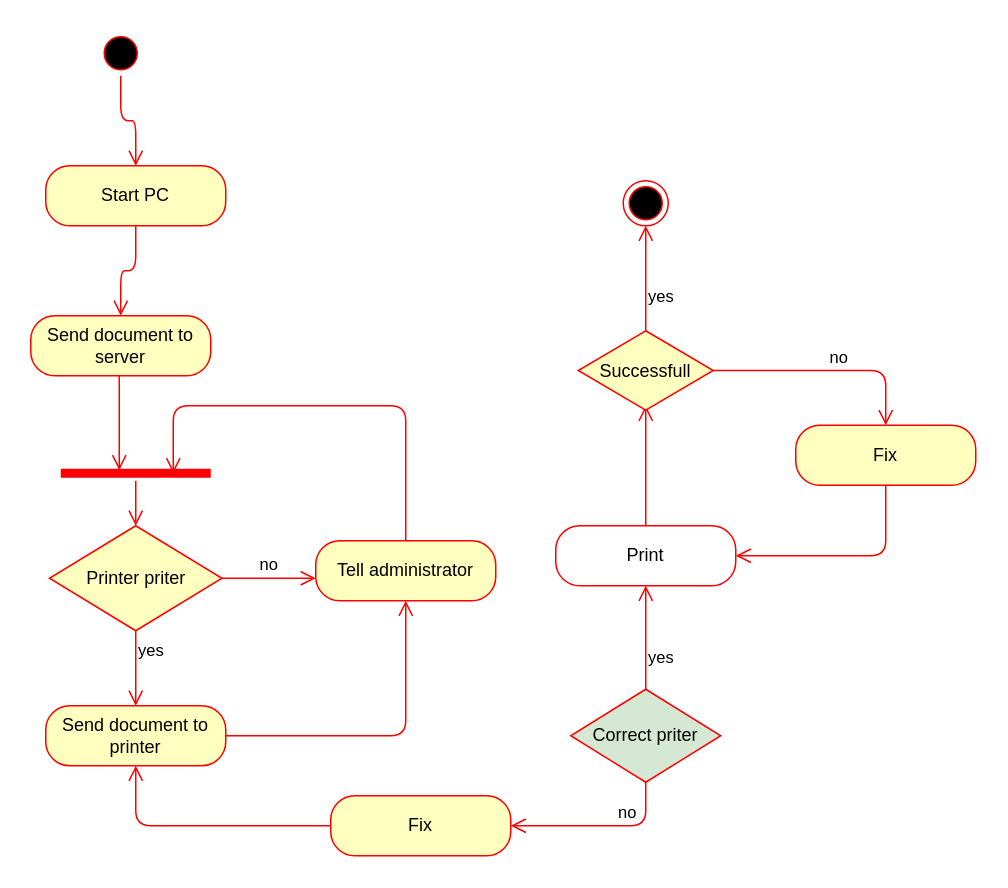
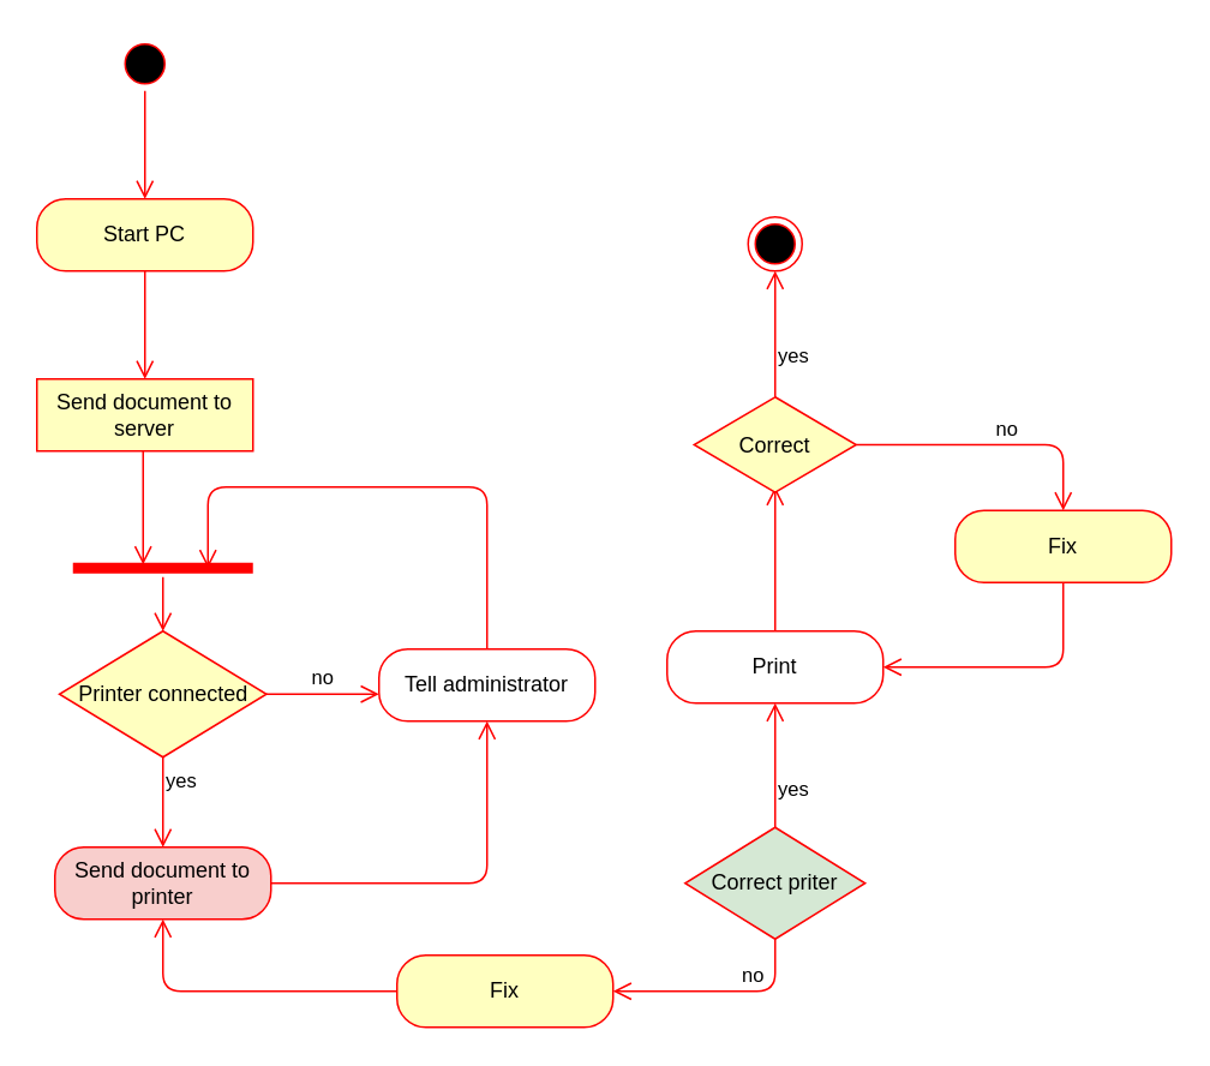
  <mxCell id="0" />
  <mxCell id="1" parent="0" />
  <mxCell id="2" value="" style="ellipse;html=1;shape=startState;fillColor=#000000;strokeColor=#ff0000;" parent="1" vertex="1"><mxGeometry x="65" y="20" width="30" height="30" as="geometry" /></mxCell>
  <mxCell id="3" value="" style="edgeStyle=orthogonalEdgeStyle;html=1;verticalAlign=bottom;endArrow=open;endSize=8;strokeColor=#ff0000;entryX=0.5;entryY=0;entryDx=0;entryDy=0;" parent="1" source="2" target="4" edge="1"><mxGeometry relative="1" as="geometry"><mxPoint x="85" y="110" as="targetPoint" /></mxGeometry></mxCell>
- <mxCell id="4" value="Start PC" style="rounded=1;whiteSpace=wrap;html=1;arcSize=40;fontColor=#000000;fillColor=#ffffc0;strokeColor=#ff0000;" parent="1" vertex="1"><mxGeometry x="30" y="110" width="120" height="40" as="geometry" /></mxCell>
+ <mxCell id="4" value="Start PC" style="rounded=1;whiteSpace=wrap;html=1;arcSize=40;fontColor=#000000;fillColor=#ffffc0;strokeColor=#ff0000;" parent="1" vertex="1"><mxGeometry x="20" y="110" width="120" height="40" as="geometry" /></mxCell>
  <mxCell id="5" value="" style="edgeStyle=orthogonalEdgeStyle;html=1;verticalAlign=bottom;endArrow=open;endSize=8;strokeColor=#ff0000;entryX=0.5;entryY=0;entryDx=0;entryDy=0;" parent="1" source="4" target="6" edge="1"><mxGeometry relative="1" as="geometry"><mxPoint x="85" y="210" as="targetPoint" /></mxGeometry></mxCell>
- <mxCell id="6" value="Send document to server" style="rounded=1;whiteSpace=wrap;html=1;arcSize=40;fontColor=#000000;fillColor=#ffffc0;strokeColor=#ff0000;" parent="1" vertex="1"><mxGeometry x="20" y="210" width="120" height="40" as="geometry" /></mxCell>
+ <mxCell id="6" value="Send document to server" style="whiteSpace=wrap;html=1;arcSize=40;fontColor=#000000;fillColor=#ffffc0;strokeColor=#ff0000;rounded=0;" parent="1" vertex="1"><mxGeometry x="20" y="210" width="120" height="40" as="geometry" /></mxCell>
  <mxCell id="7" value="" style="edgeStyle=orthogonalEdgeStyle;html=1;verticalAlign=bottom;endArrow=open;endSize=8;strokeColor=#ff0000;entryX=0.39;entryY=0.3;entryDx=0;entryDy=0;entryPerimeter=0;" parent="1" source="6" target="13" edge="1"><mxGeometry relative="1" as="geometry"><mxPoint x="80" y="310" as="targetPoint" /><Array as="points"><mxPoint x="79" y="270" /><mxPoint x="79" y="270" /></Array></mxGeometry></mxCell>
- <mxCell id="8" value="Printer priter" style="rhombus;whiteSpace=wrap;html=1;fillColor=#ffffc0;strokeColor=#ff0000;" parent="1" vertex="1"><mxGeometry x="32.5" y="350" width="115" height="70" as="geometry" /></mxCell>
+ <mxCell id="8" value="Printer connected" style="rhombus;whiteSpace=wrap;html=1;fillColor=#ffffc0;strokeColor=#ff0000;" parent="1" vertex="1"><mxGeometry x="32.5" y="350" width="115" height="70" as="geometry" /></mxCell>
  <mxCell id="9" value="no" style="edgeStyle=orthogonalEdgeStyle;html=1;align=left;verticalAlign=bottom;endArrow=open;endSize=8;strokeColor=#ff0000;" parent="1" source="8" edge="1"><mxGeometry x="-0.273" relative="1" as="geometry"><mxPoint x="210" y="385" as="targetPoint" /><Array as="points"><mxPoint x="130" y="385" /><mxPoint x="130" y="385" /></Array><mxPoint as="offset" /></mxGeometry></mxCell>
  <mxCell id="10" value="yes" style="edgeStyle=orthogonalEdgeStyle;html=1;align=left;verticalAlign=top;endArrow=open;endSize=8;strokeColor=#ff0000;" parent="1" source="8" edge="1"><mxGeometry x="-1" relative="1" as="geometry"><mxPoint x="90" y="470" as="targetPoint" /><Array as="points"><mxPoint x="90" y="420" /><mxPoint x="90" y="420" /></Array></mxGeometry></mxCell>
- <mxCell id="11" value="Tell administrator" style="rounded=1;whiteSpace=wrap;html=1;arcSize=40;fontColor=#000000;fillColor=#ffffc0;strokeColor=#ff0000;" parent="1" vertex="1"><mxGeometry x="210" y="360" width="120" height="40" as="geometry" /></mxCell>
+ <mxCell id="11" value="Tell administrator" style="rounded=1;whiteSpace=wrap;html=1;arcSize=40;fontColor=#000000;fillColor=#ffffff;strokeColor=#ff0000;" parent="1" vertex="1"><mxGeometry x="210" y="360" width="120" height="40" as="geometry" /></mxCell>
  <mxCell id="12" value="" style="edgeStyle=orthogonalEdgeStyle;html=1;verticalAlign=bottom;endArrow=open;endSize=8;strokeColor=#ff0000;entryX=0.75;entryY=0.5;entryDx=0;entryDy=0;entryPerimeter=0;" parent="1" source="11" target="13" edge="1"><mxGeometry relative="1" as="geometry"><mxPoint x="110" y="270" as="targetPoint" /><Array as="points"><mxPoint x="270" y="270" /><mxPoint x="115" y="270" /></Array></mxGeometry></mxCell>
  <mxCell id="13" value="" style="shape=line;html=1;strokeWidth=6;strokeColor=#ff0000;" parent="1" vertex="1"><mxGeometry x="40" y="310" width="100" height="10" as="geometry" /></mxCell>
  <mxCell id="14" value="" style="edgeStyle=orthogonalEdgeStyle;html=1;verticalAlign=bottom;endArrow=open;endSize=8;strokeColor=#ff0000;" parent="1" source="13" edge="1"><mxGeometry relative="1" as="geometry"><mxPoint x="90" y="350" as="targetPoint" /><Array as="points"><mxPoint x="90" y="330" /><mxPoint x="90" y="330" /></Array></mxGeometry></mxCell>
- <mxCell id="15" value="Send document to printer" style="rounded=1;whiteSpace=wrap;html=1;arcSize=40;fontColor=#000000;fillColor=#ffffc0;strokeColor=#ff0000;" parent="1" vertex="1"><mxGeometry x="30" y="470" width="120" height="40" as="geometry" /></mxCell>
+ <mxCell id="15" value="Send document to printer" style="rounded=1;whiteSpace=wrap;html=1;arcSize=40;fontColor=#000000;fillColor=#f8cecc;strokeColor=#ff0000;" parent="1" vertex="1"><mxGeometry x="30" y="470" width="120" height="40" as="geometry" /></mxCell>
  <mxCell id="16" value="" style="edgeStyle=orthogonalEdgeStyle;html=1;verticalAlign=bottom;endArrow=open;endSize=8;strokeColor=#ff0000;" parent="1" source="15" target="11" edge="1"><mxGeometry relative="1" as="geometry"><mxPoint x="450" y="490" as="targetPoint" /></mxGeometry></mxCell>
  <mxCell id="17" value="Correct priter" style="rhombus;whiteSpace=wrap;html=1;fillColor=#d5e8d4;strokeColor=#ff0000;" parent="1" vertex="1"><mxGeometry x="380" y="459" width="100" height="62" as="geometry" /></mxCell>
  <mxCell id="18" value="no" style="edgeStyle=orthogonalEdgeStyle;html=1;align=left;verticalAlign=bottom;endArrow=open;endSize=8;strokeColor=#ff0000;" parent="1" source="17" target="28" edge="1"><mxGeometry x="-0.176" relative="1" as="geometry"><mxPoint x="430" y="560" as="targetPoint" /><Array as="points"><mxPoint x="430" y="550" /></Array><mxPoint as="offset" /></mxGeometry></mxCell>
  <mxCell id="19" value="yes" style="edgeStyle=orthogonalEdgeStyle;html=1;align=left;verticalAlign=top;endArrow=open;endSize=8;strokeColor=#ff0000;" parent="1" source="17" edge="1"><mxGeometry x="-0.026" relative="1" as="geometry"><mxPoint x="430" y="390" as="targetPoint" /><mxPoint as="offset" /></mxGeometry></mxCell>
  <mxCell id="20" value="Print" style="rounded=1;whiteSpace=wrap;html=1;arcSize=40;fontColor=#000000;fillColor=#ffffff;strokeColor=#ff0000;" parent="1" vertex="1"><mxGeometry x="370" y="350" width="120" height="40" as="geometry" /></mxCell>
  <mxCell id="21" value="" style="edgeStyle=orthogonalEdgeStyle;html=1;verticalAlign=bottom;endArrow=open;endSize=8;strokeColor=#ff0000;" parent="1" source="20" edge="1"><mxGeometry relative="1" as="geometry"><mxPoint x="430" y="270" as="targetPoint" /></mxGeometry></mxCell>
- <mxCell id="22" value="Successfull" style="rhombus;whiteSpace=wrap;html=1;fillColor=#ffffc0;strokeColor=#ff0000;" parent="1" vertex="1"><mxGeometry x="385" y="220" width="90" height="53" as="geometry" /></mxCell>
+ <mxCell id="22" value="Correct" style="rhombus;whiteSpace=wrap;html=1;fillColor=#ffffc0;strokeColor=#ff0000;" parent="1" vertex="1"><mxGeometry x="385" y="220" width="90" height="53" as="geometry" /></mxCell>
  <mxCell id="23" value="no" style="edgeStyle=orthogonalEdgeStyle;html=1;align=left;verticalAlign=bottom;endArrow=open;endSize=8;strokeColor=#ff0000;" parent="1" source="22" target="26" edge="1"><mxGeometry relative="1" as="geometry"><mxPoint x="610" y="247" as="targetPoint" /><Array as="points"><mxPoint x="590" y="247" /></Array><mxPoint as="offset" /></mxGeometry></mxCell>
  <mxCell id="24" value="yes" style="edgeStyle=orthogonalEdgeStyle;html=1;align=left;verticalAlign=top;endArrow=open;endSize=8;strokeColor=#ff0000;" parent="1" source="22" edge="1"><mxGeometry x="0.036" relative="1" as="geometry"><mxPoint x="430" y="150" as="targetPoint" /><mxPoint as="offset" /></mxGeometry></mxCell>
  <mxCell id="25" value="" style="ellipse;html=1;shape=endState;fillColor=#000000;strokeColor=#ff0000;" parent="1" vertex="1"><mxGeometry x="415" y="120" width="30" height="30" as="geometry" /></mxCell>
  <mxCell id="26" value="Fix" style="rounded=1;whiteSpace=wrap;html=1;arcSize=40;fontColor=#000000;fillColor=#ffffc0;strokeColor=#ff0000;" parent="1" vertex="1"><mxGeometry x="530" y="283" width="120" height="40" as="geometry" /></mxCell>
  <mxCell id="27" value="" style="edgeStyle=orthogonalEdgeStyle;html=1;verticalAlign=bottom;endArrow=open;endSize=8;strokeColor=#ff0000;" parent="1" source="26" target="20" edge="1"><mxGeometry relative="1" as="geometry"><mxPoint x="730" y="435" as="targetPoint" /><Array as="points"><mxPoint x="590" y="370" /></Array></mxGeometry></mxCell>
  <mxCell id="28" value="Fix" style="rounded=1;whiteSpace=wrap;html=1;arcSize=40;fontColor=#000000;fillColor=#ffffc0;strokeColor=#ff0000;" parent="1" vertex="1"><mxGeometry x="220" y="530" width="120" height="40" as="geometry" /></mxCell>
  <mxCell id="29" value="" style="edgeStyle=orthogonalEdgeStyle;html=1;verticalAlign=bottom;endArrow=open;endSize=8;strokeColor=#ff0000;" parent="1" source="28" target="15" edge="1"><mxGeometry relative="1" as="geometry"><mxPoint x="280" y="630" as="targetPoint" /></mxGeometry></mxCell>
